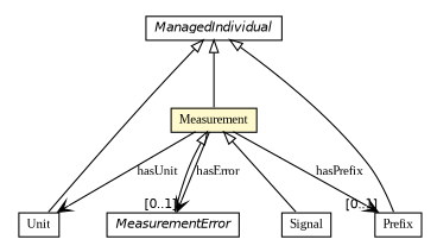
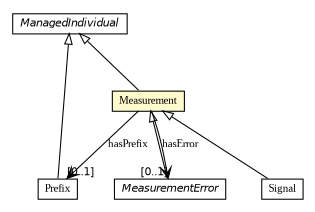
  digraph {
    nodesep=0.25
    ranksep=0.5
    fontname="Liberation Serif"
    node [fontcolor=black fontname="Liberation Serif" fontsize=10.0 shape=plaintext]
    edge [fontname="Liberation Serif" fontsize=10 headport=p labelfontname=Helvetica labelfontsize=10 tailport=p arrowtail=empty dir=back]
-   n1 [label=<<table title="org.universAAL.ontology.unit.Unit" border="0" cellborder="1" cellspacing="0" cellpadding="2" port="p" href="../unit/Unit.html"> 		<tr><td><table border="0" cellspacing="0" cellpadding="1"> <tr><td align="center" balign="center"> Unit </td></tr> 		</table></td></tr> 		</table>>]
    n2 [label=<<table title="org.universAAL.ontology.unit.Prefix" border="0" cellborder="1" cellspacing="0" cellpadding="2" port="p" href="../unit/Prefix.html"> 		<tr><td><table border="0" cellspacing="0" cellpadding="1"> <tr><td align="center" balign="center"> Prefix </td></tr> 		</table></td></tr> 		</table>>]
    n3 [label=<<table title="org.universAAL.ontology.measurement.MeasurementError" border="0" cellborder="1" cellspacing="0" cellpadding="2" port="p" href="./MeasurementError.html"> 		<tr><td><table border="0" cellspacing="0" cellpadding="1"> <tr><td align="center" balign="center"><font face="Helvetica-Oblique"> MeasurementError </font></td></tr> 		</table></td></tr> 		</table>>]
    n4 [label=<<table title="org.universAAL.ontology.measurement.Measurement" border="0" cellborder="1" cellspacing="0" cellpadding="2" port="p" bgcolor="lemonChiffon" href="./Measurement.html"> 		<tr><td><table border="0" cellspacing="0" cellpadding="1"> <tr><td align="center" balign="center"> Measurement </td></tr> 		</table></td></tr> 		</table>>]
    n5 [label=<<table title="org.universAAL.ontology.measurement.Signal" border="0" cellborder="1" cellspacing="0" cellpadding="2" port="p" href="./Signal.html"> 		<tr><td><table border="0" cellspacing="0" cellpadding="1"> <tr><td align="center" balign="center"> Signal </td></tr> 		</table></td></tr> 		</table>>]
    n6 [label=<<table title="org.universAAL.middleware.owl.ManagedIndividual" border="0" cellborder="1" cellspacing="0" cellpadding="2" port="p" href="http://java.sun.com/j2se/1.4.2/docs/api/org/universAAL/middleware/owl/ManagedIndividual.html"> 		<tr><td><table border="0" cellspacing="0" cellpadding="1"> <tr><td align="center" balign="center"><font face="Helvetica-Oblique"> ManagedIndividual </font></td></tr> 		</table></td></tr> 		</table>>]
-   n4 -> n1 [arrowhead=open color=black fontcolor=black fontsize=10.0 label=hasUnit arrowtail="" dir=""]
    n4 -> n2 [arrowhead=open color=black fontcolor=black fontsize=10.0 headlabel="[0..1]" label=hasPrefix arrowtail="" dir=""]
    n4 -> n3
    n4 -> n3 [arrowhead=open color=black fontcolor=black fontsize=10.0 headlabel="[0..1]" label=hasError arrowtail="" dir=""]
    n4 -> n5
-   n6 -> n1
    n6 -> n2
    n6 -> n4
  }
